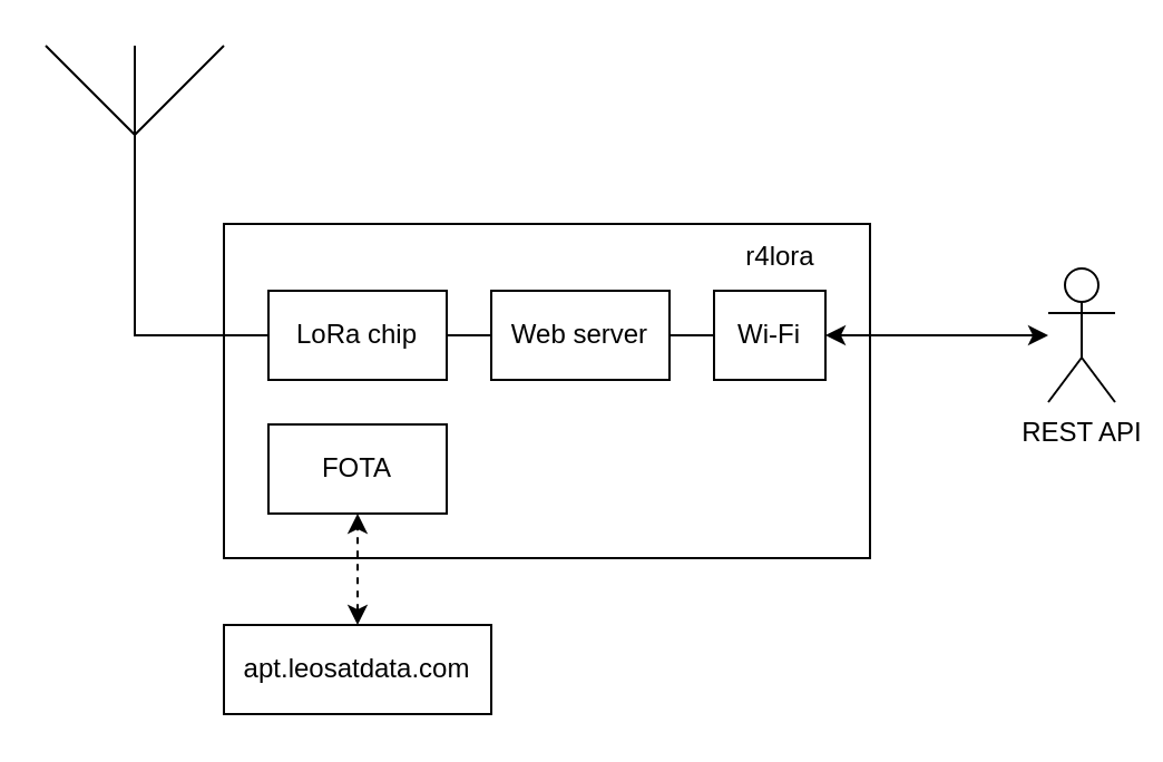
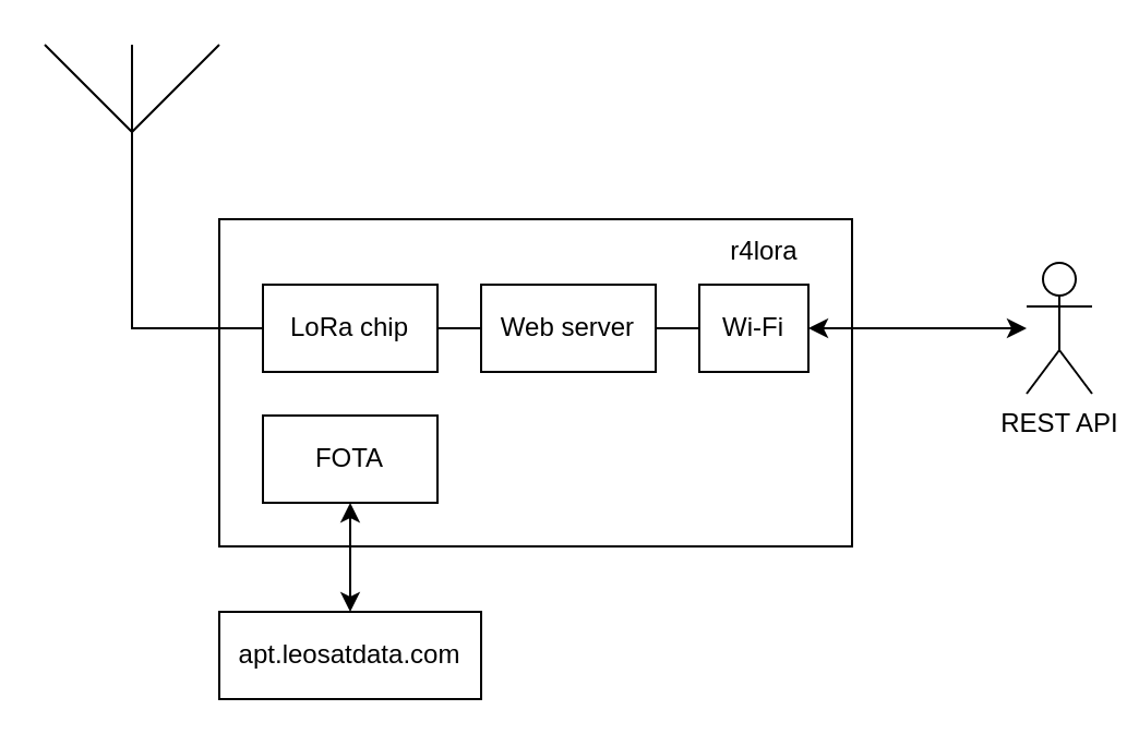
  <mxCell id="0" />
  <mxCell id="1" parent="0" />
  <mxCell id="2" value="" style="verticalLabelPosition=bottom;shadow=0;dashed=0;align=center;html=1;verticalAlign=top;shape=mxgraph.electrical.radio.aerial_-_antenna_1;" vertex="1" parent="1"><mxGeometry x="20" y="20" width="80" height="100" as="geometry" /></mxCell>
  <mxCell id="3" value="" style="rounded=0;whiteSpace=wrap;html=1;" vertex="1" parent="1"><mxGeometry x="100" y="100" width="290" height="150" as="geometry" /></mxCell>
  <mxCell id="4" value="r4lora" style="text;html=1;strokeColor=none;fillColor=none;align=center;verticalAlign=middle;whiteSpace=wrap;rounded=0;" vertex="1" parent="1"><mxGeometry x="320" y="100" width="60" height="30" as="geometry" /></mxCell>
  <mxCell id="5" style="edgeStyle=orthogonalEdgeStyle;rounded=0;orthogonalLoop=1;jettySize=auto;html=1;entryX=0.5;entryY=1;entryDx=0;entryDy=0;entryPerimeter=0;startArrow=none;startFill=0;endArrow=none;endFill=0;" edge="1" parent="1" source="7" target="2"><mxGeometry relative="1" as="geometry" /></mxCell>
  <mxCell id="6" style="edgeStyle=orthogonalEdgeStyle;rounded=0;orthogonalLoop=1;jettySize=auto;html=1;entryX=0;entryY=0.5;entryDx=0;entryDy=0;startArrow=none;startFill=0;endArrow=none;endFill=0;" edge="1" parent="1" source="7" target="9"><mxGeometry relative="1" as="geometry" /></mxCell>
  <mxCell id="7" value="LoRa chip" style="rounded=0;whiteSpace=wrap;html=1;" vertex="1" parent="1"><mxGeometry x="120" y="130" width="80" height="40" as="geometry" /></mxCell>
  <mxCell id="8" style="edgeStyle=orthogonalEdgeStyle;rounded=0;orthogonalLoop=1;jettySize=auto;html=1;entryX=0;entryY=0.5;entryDx=0;entryDy=0;startArrow=none;startFill=0;endArrow=none;endFill=0;" edge="1" parent="1" source="9" target="11"><mxGeometry relative="1" as="geometry" /></mxCell>
  <mxCell id="9" value="Web server" style="rounded=0;whiteSpace=wrap;html=1;" vertex="1" parent="1"><mxGeometry x="220" y="130" width="80" height="40" as="geometry" /></mxCell>
  <mxCell id="10" style="edgeStyle=orthogonalEdgeStyle;rounded=0;orthogonalLoop=1;jettySize=auto;html=1;startArrow=classic;startFill=1;" edge="1" parent="1" source="11" target="15"><mxGeometry relative="1" as="geometry" /></mxCell>
  <mxCell id="11" value="Wi-Fi" style="rounded=0;whiteSpace=wrap;html=1;" vertex="1" parent="1"><mxGeometry x="320" y="130" width="50" height="40" as="geometry" /></mxCell>
  <mxCell id="12" value="FOTA" style="rounded=0;whiteSpace=wrap;html=1;" vertex="1" parent="1"><mxGeometry x="120" y="190" width="80" height="40" as="geometry" /></mxCell>
- <mxCell id="13" style="edgeStyle=orthogonalEdgeStyle;rounded=0;orthogonalLoop=1;jettySize=auto;html=1;entryX=0.5;entryY=1;entryDx=0;entryDy=0;startArrow=classic;startFill=1;dashed=1;" edge="1" parent="1" source="14" target="12"><mxGeometry relative="1" as="geometry" /></mxCell>
+ <mxCell id="13" style="edgeStyle=orthogonalEdgeStyle;rounded=0;orthogonalLoop=1;jettySize=auto;html=1;entryX=0.5;entryY=1;entryDx=0;entryDy=0;startArrow=classic;startFill=1;" edge="1" parent="1" source="14" target="12"><mxGeometry relative="1" as="geometry" /></mxCell>
  <mxCell id="14" value="apt.leosatdata.com" style="rounded=0;whiteSpace=wrap;html=1;" vertex="1" parent="1"><mxGeometry x="100" y="280" width="120" height="40" as="geometry" /></mxCell>
  <mxCell id="15" value="REST API" style="shape=umlActor;verticalLabelPosition=bottom;verticalAlign=top;html=1;outlineConnect=0;" vertex="1" parent="1"><mxGeometry x="470" y="120" width="30" height="60" as="geometry" /></mxCell>
